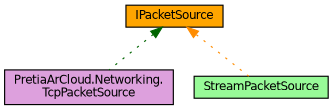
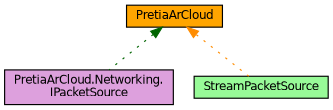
  digraph {
    node [color=black fontname=Helvetica fontsize=10 shape=record style=filled]
    edge [dir=back fontname=Helvetica fontsize=10 labelfontname=Helvetica labelfontsize=10 style=dotted]
-   n1 [fillcolor=plum fontcolor=black height=0.2 label="PretiaArCloud.Networking.\lTcpPacketSource" width=0.4]
+   n1 [fillcolor=plum fontcolor=black height=0.2 label="PretiaArCloud.Networking.\lIPacketSource" width=0.4]
    n2 [fillcolor=palegreen height=0.2 label=StreamPacketSource width=0.4]
-   n3 [fillcolor=orange height=0.2 label=IPacketSource width=0.4]
+   n3 [fillcolor=orange height=0.2 label=PretiaArCloud width=0.4]
    n3 -> n1 [color=darkgreen]
    n3 -> n2 [color=darkorange]
  }
